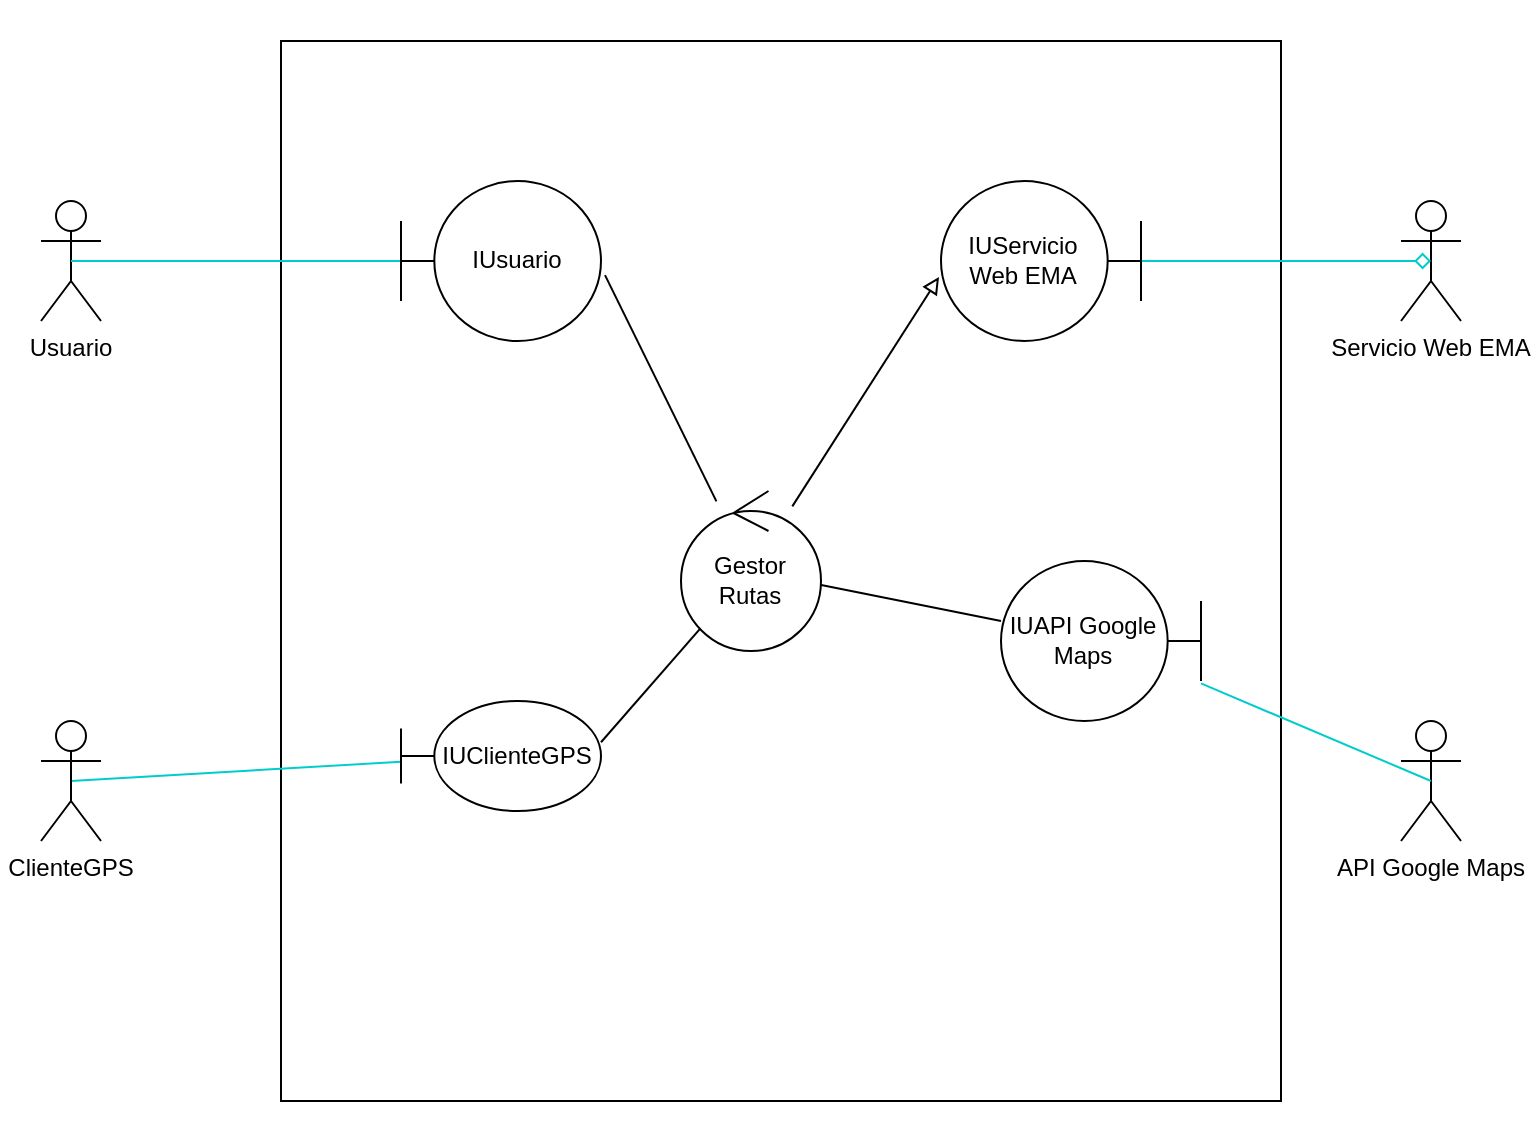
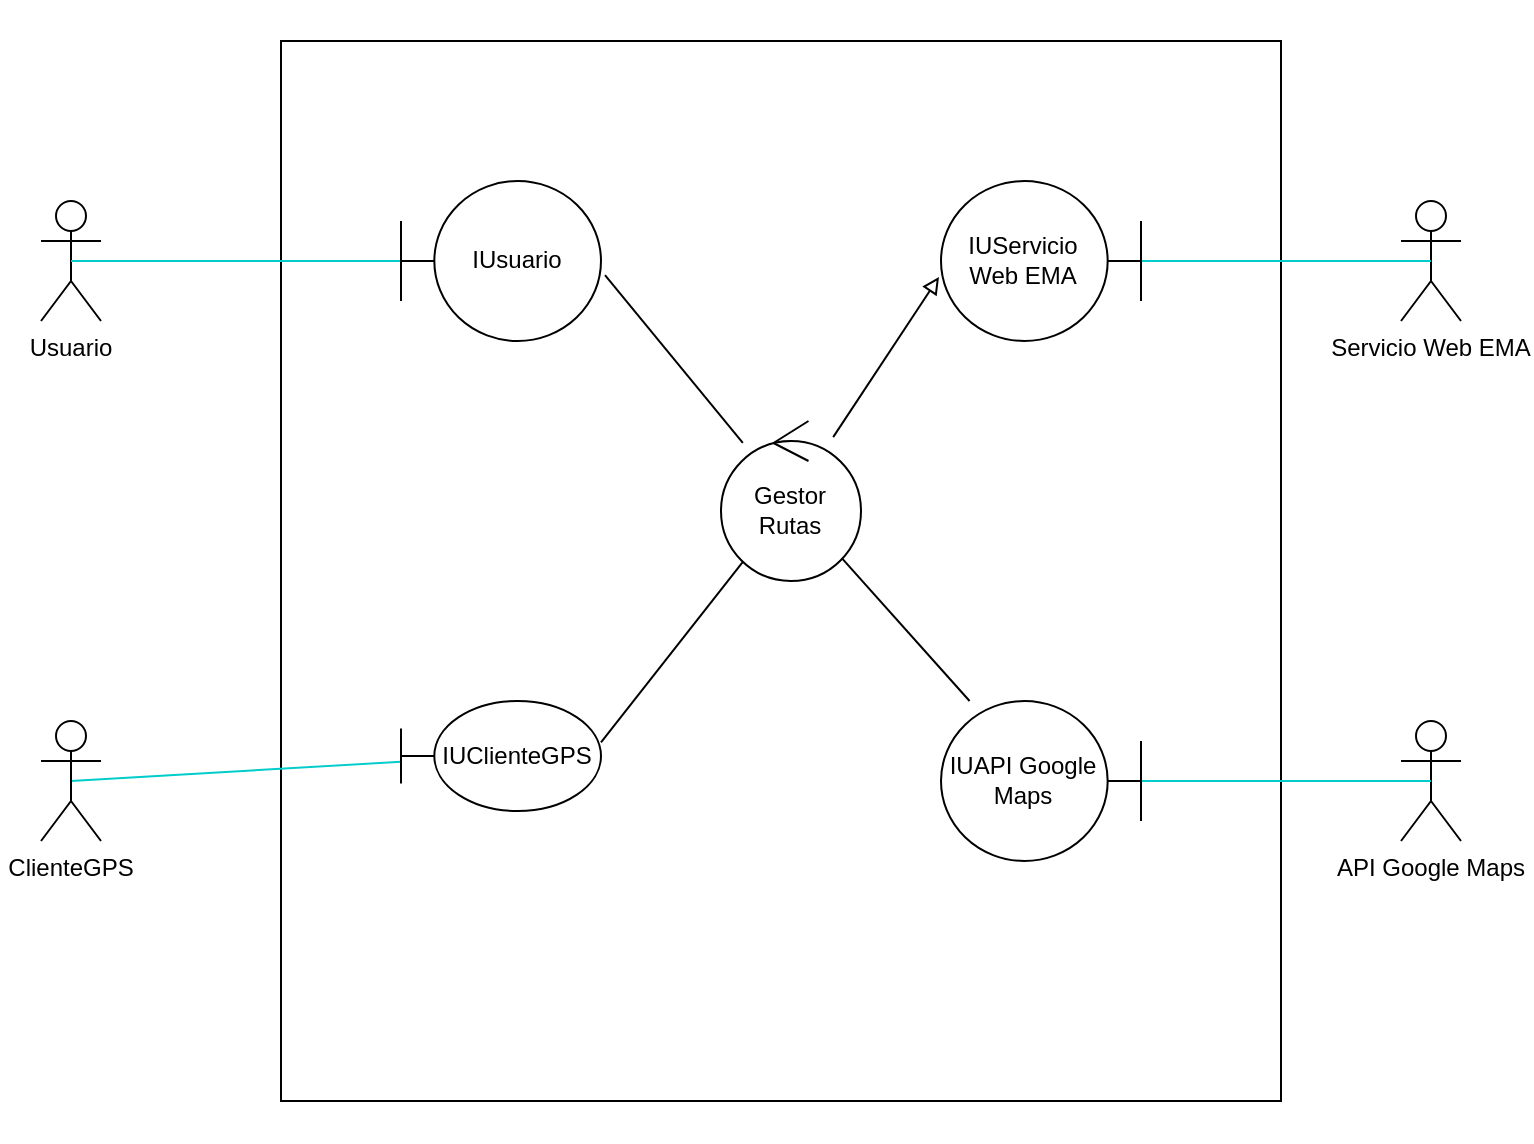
  <mxCell id="0" />
  <mxCell id="1" parent="0" />
  <mxCell id="2" value="" style="rounded=0;whiteSpace=wrap;html=1;fillColor=none;" parent="1" vertex="1"><mxGeometry x="140" y="20" width="500" height="530" as="geometry" /></mxCell>
  <mxCell id="3" value="Usuario" style="shape=umlActor;verticalLabelPosition=bottom;labelBackgroundColor=#ffffff;verticalAlign=top;html=1;outlineConnect=0;" parent="1" vertex="1"><mxGeometry x="20" y="100" width="30" height="60" as="geometry" /></mxCell>
  <mxCell id="4" style="rounded=0;orthogonalLoop=1;jettySize=auto;html=1;endArrow=none;endFill=0;fillColor=#dae8fc;strokeColor=#00CCCC;entryX=0.5;entryY=0.5;entryDx=0;entryDy=0;entryPerimeter=0;" parent="1" source="5" edge="1" target="3"><mxGeometry relative="1" as="geometry"><mxPoint x="110" y="98" as="targetPoint" /></mxGeometry></mxCell>
  <mxCell id="5" value="IUsuario" style="shape=umlBoundary;whiteSpace=wrap;html=1;" parent="1" vertex="1"><mxGeometry x="200" y="90" width="100" height="80" as="geometry" /></mxCell>
  <mxCell id="6" style="rounded=0;orthogonalLoop=1;jettySize=auto;html=1;entryX=1.02;entryY=0.588;entryDx=0;entryDy=0;entryPerimeter=0;endArrow=none;endFill=0;" parent="1" source="10" target="5" edge="1"><mxGeometry relative="1" as="geometry" /></mxCell>
  <mxCell id="7" style="edgeStyle=none;rounded=0;orthogonalLoop=1;jettySize=auto;html=1;entryX=1;entryY=0.375;entryDx=0;entryDy=0;entryPerimeter=0;endArrow=none;endFill=0;" parent="1" source="10" target="12" edge="1"><mxGeometry relative="1" as="geometry" /></mxCell>
  <mxCell id="8" style="edgeStyle=none;rounded=0;orthogonalLoop=1;jettySize=auto;html=1;entryX=1.01;entryY=0.4;entryDx=0;entryDy=0;entryPerimeter=0;endArrow=block;endFill=0;" parent="1" source="10" target="17" edge="1"><mxGeometry relative="1" as="geometry" /></mxCell>
  <mxCell id="9" style="edgeStyle=none;rounded=0;orthogonalLoop=1;jettySize=auto;html=1;endArrow=none;endFill=0;" parent="1" source="10" target="19" edge="1"><mxGeometry relative="1" as="geometry" /></mxCell>
- <mxCell id="10" value="Gestor Rutas" style="ellipse;shape=umlControl;whiteSpace=wrap;html=1;" parent="1" vertex="1"><mxGeometry x="340" y="245" width="70" height="80" as="geometry" /></mxCell>
+ <mxCell id="10" value="Gestor Rutas" style="ellipse;shape=umlControl;whiteSpace=wrap;html=1;" parent="1" vertex="1"><mxGeometry x="360" y="210" width="70" height="80" as="geometry" /></mxCell>
  <mxCell id="11" style="rounded=0;orthogonalLoop=1;jettySize=auto;html=1;endArrow=none;endFill=0;strokeColor=#00CCCC;entryX=0.5;entryY=0.5;entryDx=0;entryDy=0;entryPerimeter=0;" parent="1" source="12" target="13" edge="1"><mxGeometry relative="1" as="geometry"><mxPoint x="100" y="210" as="targetPoint" /></mxGeometry></mxCell>
  <mxCell id="12" value="IUClienteGPS" style="shape=umlBoundary;whiteSpace=wrap;html=1;" parent="1" vertex="1"><mxGeometry x="200" y="350" width="100" height="55" as="geometry" /></mxCell>
  <mxCell id="13" value="ClienteGPS" style="shape=umlActor;verticalLabelPosition=bottom;labelBackgroundColor=#ffffff;verticalAlign=top;html=1;outlineConnect=0;" parent="1" vertex="1"><mxGeometry x="20" y="360" width="30" height="60" as="geometry" /></mxCell>
  <mxCell id="14" value="Servicio Web EMA" style="shape=umlActor;verticalLabelPosition=bottom;labelBackgroundColor=#ffffff;verticalAlign=top;html=1;outlineConnect=0;" parent="1" vertex="1"><mxGeometry x="700" y="100" width="30" height="60" as="geometry" /></mxCell>
  <mxCell id="15" value="API Google Maps" style="shape=umlActor;verticalLabelPosition=bottom;labelBackgroundColor=#ffffff;verticalAlign=top;html=1;outlineConnect=0;" parent="1" vertex="1"><mxGeometry x="700" y="360" width="30" height="60" as="geometry" /></mxCell>
- <mxCell id="16" style="rounded=0;orthogonalLoop=1;jettySize=auto;html=1;endArrow=diamond;endFill=0;strokeColor=#00CCCC;entryX=0.5;entryY=0.5;entryDx=0;entryDy=0;entryPerimeter=0;" parent="1" source="17" edge="1" target="14"><mxGeometry relative="1" as="geometry"><mxPoint x="110" y="330" as="targetPoint" /></mxGeometry></mxCell>
+ <mxCell id="16" style="rounded=0;orthogonalLoop=1;jettySize=auto;html=1;endArrow=none;endFill=0;strokeColor=#00CCCC;entryX=0.5;entryY=0.5;entryDx=0;entryDy=0;entryPerimeter=0;" parent="1" source="17" edge="1" target="14"><mxGeometry relative="1" as="geometry"><mxPoint x="110" y="330" as="targetPoint" /></mxGeometry></mxCell>
  <mxCell id="17" value="IUServicio Web EMA" style="shape=umlBoundary;whiteSpace=wrap;html=1;direction=west;" parent="1" vertex="1"><mxGeometry x="470" y="90" width="100" height="80" as="geometry" /></mxCell>
  <mxCell id="18" style="rounded=0;orthogonalLoop=1;jettySize=auto;html=1;endArrow=none;endFill=0;strokeColor=#00CCCC;entryX=0.5;entryY=0.5;entryDx=0;entryDy=0;entryPerimeter=0;" parent="1" source="19" edge="1" target="15"><mxGeometry relative="1" as="geometry"><mxPoint x="110" y="460" as="targetPoint" /></mxGeometry></mxCell>
- <mxCell id="19" value="IUAPI Google Maps" style="shape=umlBoundary;whiteSpace=wrap;html=1;direction=west;" parent="1" vertex="1"><mxGeometry x="500" y="280" width="100" height="80" as="geometry" /></mxCell>
+ <mxCell id="19" value="IUAPI Google Maps" style="shape=umlBoundary;whiteSpace=wrap;html=1;direction=west;" parent="1" vertex="1"><mxGeometry x="470" y="350" width="100" height="80" as="geometry" /></mxCell>
